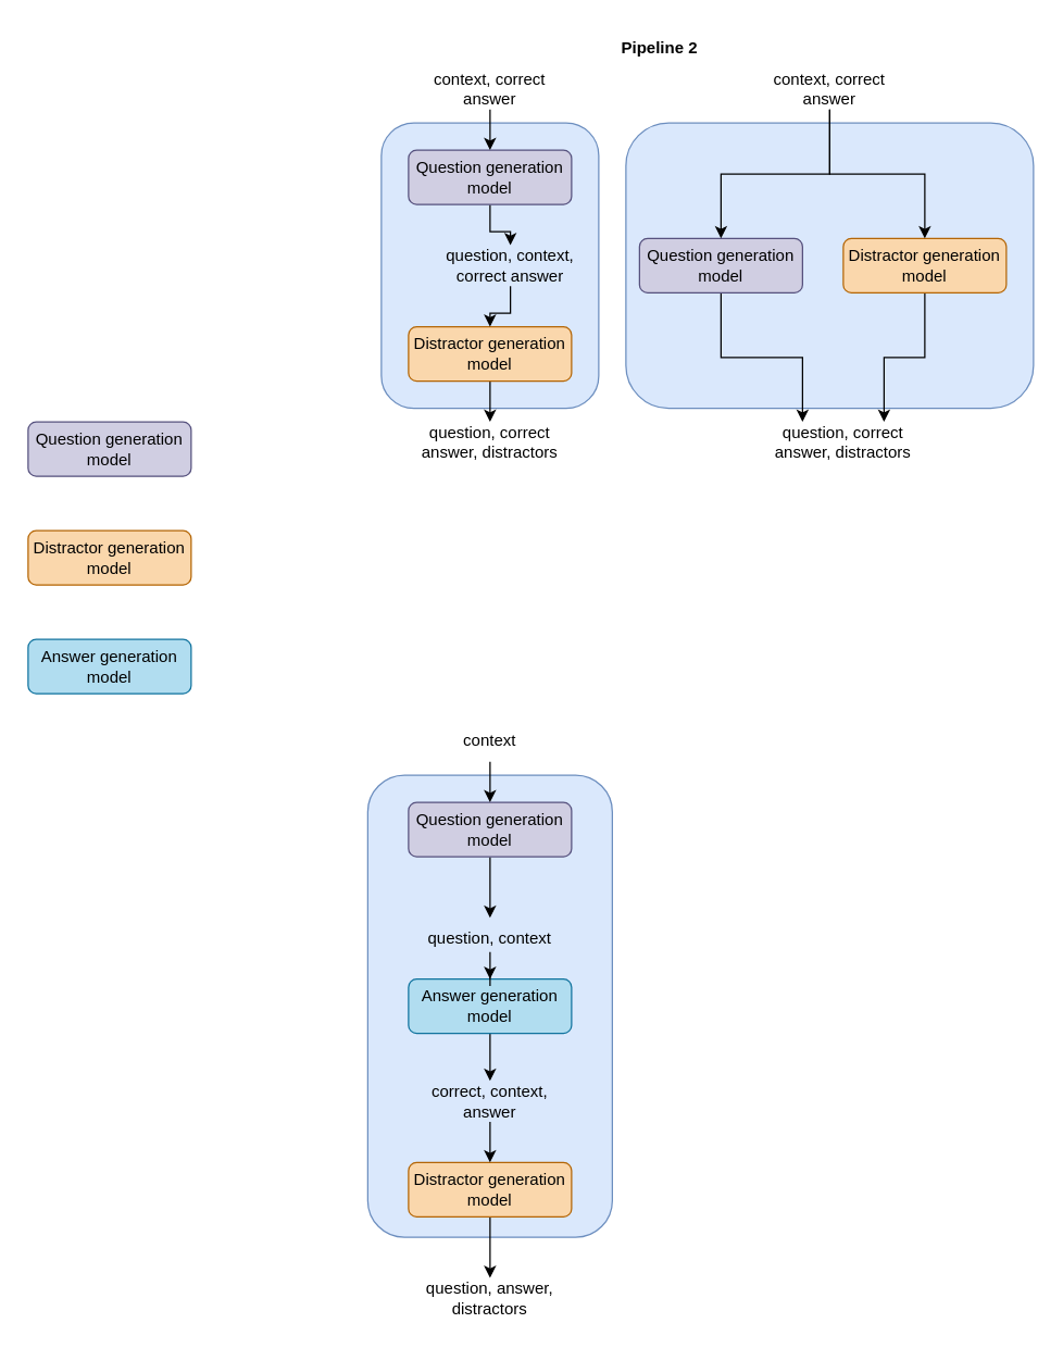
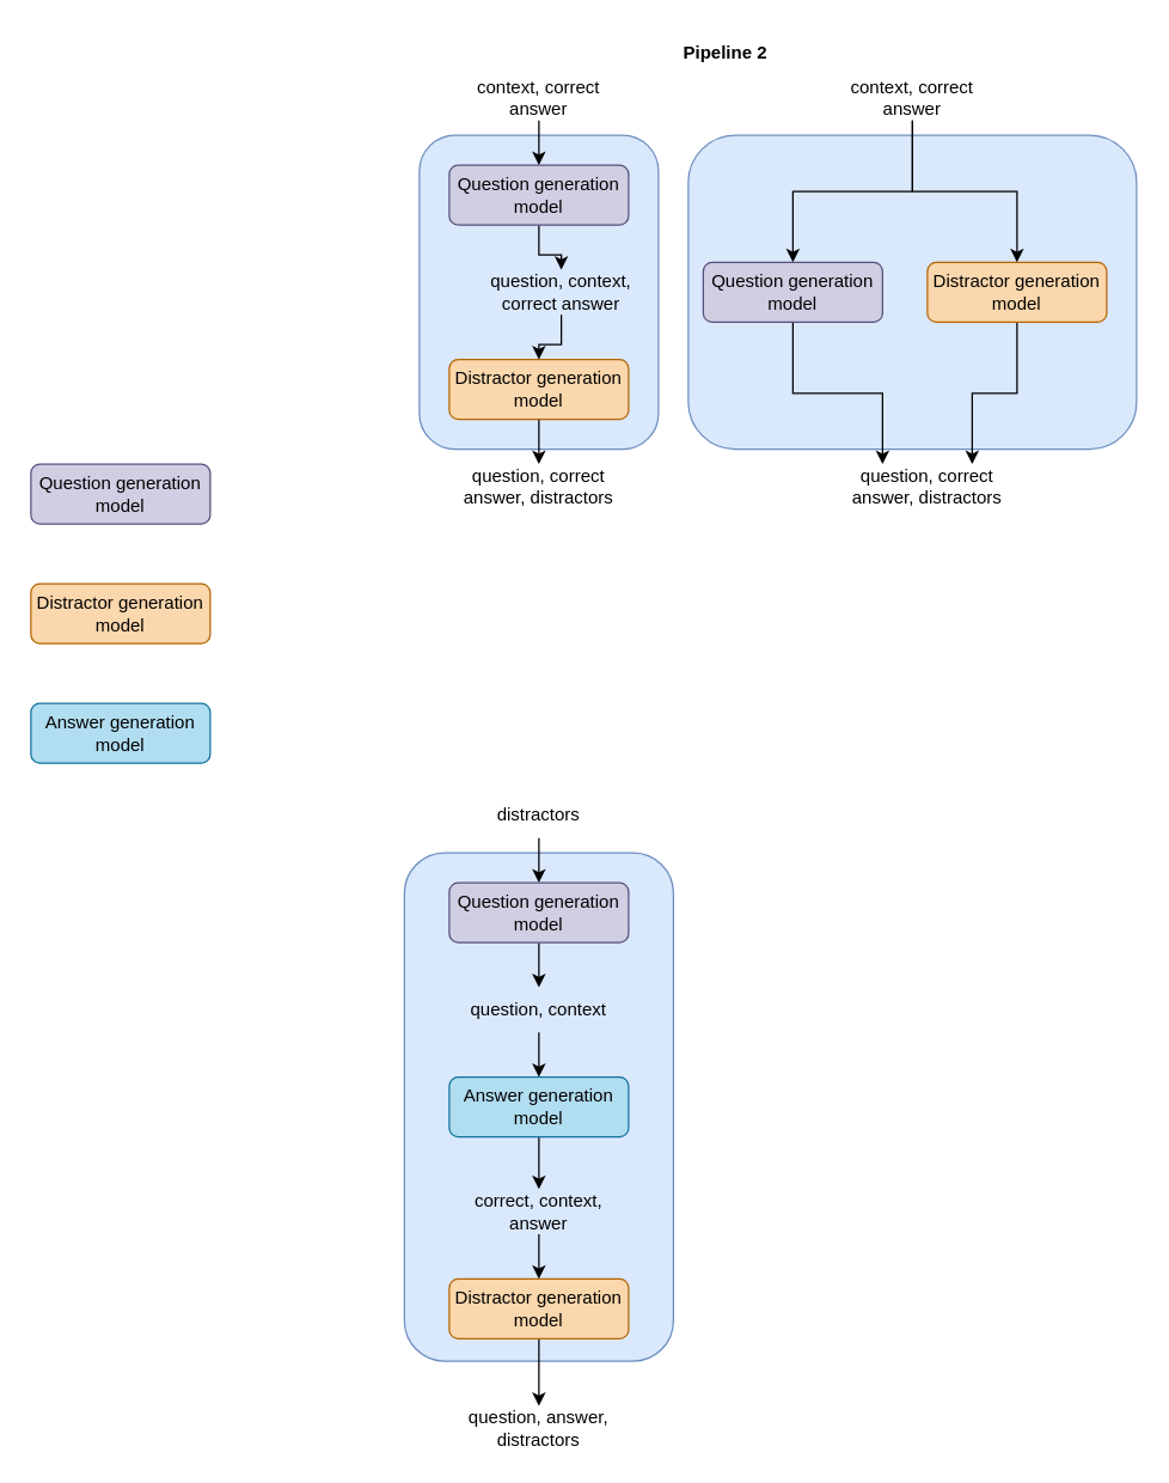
  <mxCell id="0" />
  <mxCell id="1" parent="0" />
  <mxCell id="2" value="" style="rounded=1;whiteSpace=wrap;html=1;fillColor=#dae8fc;strokeColor=#6c8ebf;" parent="1" vertex="1"><mxGeometry x="460" y="90" width="300" height="210" as="geometry" /></mxCell>
  <mxCell id="3" value="" style="rounded=1;whiteSpace=wrap;html=1;fillColor=#dae8fc;strokeColor=#6c8ebf;" parent="1" vertex="1"><mxGeometry x="280" y="90" width="160" height="210" as="geometry" /></mxCell>
  <mxCell id="4" value="" style="rounded=1;whiteSpace=wrap;html=1;fillColor=#dae8fc;strokeColor=#6c8ebf;" parent="1" vertex="1"><mxGeometry x="270" y="570" width="180" height="340" as="geometry" /></mxCell>
  <mxCell id="5" value="Question generation model" style="rounded=1;whiteSpace=wrap;html=1;fillColor=#d0cee2;strokeColor=#56517e;" parent="1" vertex="1"><mxGeometry x="20" y="310" width="120" height="40" as="geometry" /></mxCell>
  <mxCell id="6" value="Distractor generation model" style="rounded=1;whiteSpace=wrap;html=1;fillColor=#fad7ac;strokeColor=#b46504;" parent="1" vertex="1"><mxGeometry x="20" y="390" width="120" height="40" as="geometry" /></mxCell>
  <mxCell id="7" value="Answer generation model" style="rounded=1;whiteSpace=wrap;html=1;fillColor=#b1ddf0;strokeColor=#10739e;" parent="1" vertex="1"><mxGeometry x="20" y="470" width="120" height="40" as="geometry" /></mxCell>
  <mxCell id="8" value="" style="edgeStyle=orthogonalEdgeStyle;rounded=0;orthogonalLoop=1;jettySize=auto;html=1;" parent="1" source="9" target="13" edge="1"><mxGeometry relative="1" as="geometry" /></mxCell>
  <mxCell id="9" value="Question generation model" style="rounded=1;whiteSpace=wrap;html=1;fillColor=#d0cee2;strokeColor=#56517e;" parent="1" vertex="1"><mxGeometry x="300" y="110" width="120" height="40" as="geometry" /></mxCell>
  <mxCell id="10" value="" style="edgeStyle=orthogonalEdgeStyle;rounded=0;orthogonalLoop=1;jettySize=auto;html=1;" parent="1" source="11" target="14" edge="1"><mxGeometry relative="1" as="geometry" /></mxCell>
  <mxCell id="11" value="Distractor generation model" style="rounded=1;whiteSpace=wrap;html=1;fillColor=#fad7ac;strokeColor=#b46504;" parent="1" vertex="1"><mxGeometry x="300" y="240" width="120" height="40" as="geometry" /></mxCell>
  <mxCell id="12" value="" style="edgeStyle=orthogonalEdgeStyle;rounded=0;orthogonalLoop=1;jettySize=auto;html=1;" parent="1" source="13" target="11" edge="1"><mxGeometry relative="1" as="geometry" /></mxCell>
  <mxCell id="13" value="question, context, correct answer" style="text;html=1;align=center;verticalAlign=middle;whiteSpace=wrap;rounded=0;" parent="1" vertex="1"><mxGeometry x="315" y="180" width="120" height="30" as="geometry" /></mxCell>
  <mxCell id="14" value="question, correct answer, distractors" style="text;html=1;align=center;verticalAlign=middle;whiteSpace=wrap;rounded=0;" parent="1" vertex="1"><mxGeometry x="300" y="310" width="120" height="30" as="geometry" /></mxCell>
  <mxCell id="15" style="edgeStyle=orthogonalEdgeStyle;rounded=0;orthogonalLoop=1;jettySize=auto;html=1;entryX=0.5;entryY=0;entryDx=0;entryDy=0;" parent="1" source="16" target="9" edge="1"><mxGeometry relative="1" as="geometry" /></mxCell>
  <mxCell id="16" value="context, correct answer" style="text;html=1;align=center;verticalAlign=middle;whiteSpace=wrap;rounded=0;" parent="1" vertex="1"><mxGeometry x="300" y="50" width="120" height="30" as="geometry" /></mxCell>
  <mxCell id="17" value="" style="edgeStyle=orthogonalEdgeStyle;rounded=0;orthogonalLoop=1;jettySize=auto;html=1;entryX=0.25;entryY=0;entryDx=0;entryDy=0;" parent="1" source="18" target="21" edge="1"><mxGeometry relative="1" as="geometry"><mxPoint x="530" y="245" as="targetPoint" /></mxGeometry></mxCell>
  <mxCell id="18" value="Question generation model" style="rounded=1;whiteSpace=wrap;html=1;fillColor=#d0cee2;strokeColor=#56517e;" parent="1" vertex="1"><mxGeometry x="470" y="175" width="120" height="40" as="geometry" /></mxCell>
  <mxCell id="19" style="edgeStyle=orthogonalEdgeStyle;rounded=0;orthogonalLoop=1;jettySize=auto;html=1;entryX=0.75;entryY=0;entryDx=0;entryDy=0;" parent="1" source="20" target="21" edge="1"><mxGeometry relative="1" as="geometry" /></mxCell>
  <mxCell id="20" value="Distractor generation model" style="rounded=1;whiteSpace=wrap;html=1;fillColor=#fad7ac;strokeColor=#b46504;" parent="1" vertex="1"><mxGeometry x="620" y="175" width="120" height="40" as="geometry" /></mxCell>
  <mxCell id="21" value="question, correct answer, distractors" style="text;html=1;align=center;verticalAlign=middle;whiteSpace=wrap;rounded=0;" parent="1" vertex="1"><mxGeometry x="560" y="310" width="120" height="30" as="geometry" /></mxCell>
  <mxCell id="22" style="edgeStyle=orthogonalEdgeStyle;rounded=0;orthogonalLoop=1;jettySize=auto;html=1;entryX=0.5;entryY=0;entryDx=0;entryDy=0;" parent="1" source="24" target="18" edge="1"><mxGeometry relative="1" as="geometry" /></mxCell>
  <mxCell id="23" style="edgeStyle=orthogonalEdgeStyle;rounded=0;orthogonalLoop=1;jettySize=auto;html=1;entryX=0.5;entryY=0;entryDx=0;entryDy=0;" parent="1" source="24" target="20" edge="1"><mxGeometry relative="1" as="geometry" /></mxCell>
  <mxCell id="24" value="context, correct answer" style="text;html=1;align=center;verticalAlign=middle;whiteSpace=wrap;rounded=0;" parent="1" vertex="1"><mxGeometry x="550" y="50" width="120" height="30" as="geometry" /></mxCell>
  <mxCell id="25" value="" style="edgeStyle=orthogonalEdgeStyle;rounded=0;orthogonalLoop=1;jettySize=auto;html=1;entryX=0.5;entryY=0;entryDx=0;entryDy=0;" parent="1" source="26" target="37" edge="1"><mxGeometry relative="1" as="geometry" /></mxCell>
  <mxCell id="26" value="Question generation model" style="rounded=1;whiteSpace=wrap;html=1;fillColor=#d0cee2;strokeColor=#56517e;" parent="1" vertex="1"><mxGeometry x="300" y="590" width="120" height="40" as="geometry" /></mxCell>
  <mxCell id="27" value="" style="edgeStyle=orthogonalEdgeStyle;rounded=0;orthogonalLoop=1;jettySize=auto;html=1;" parent="1" source="28" target="31" edge="1"><mxGeometry relative="1" as="geometry" /></mxCell>
  <mxCell id="28" value="Distractor generation model" style="rounded=1;whiteSpace=wrap;html=1;fillColor=#fad7ac;strokeColor=#b46504;" parent="1" vertex="1"><mxGeometry x="300" y="855" width="120" height="40" as="geometry" /></mxCell>
  <mxCell id="29" value="" style="edgeStyle=orthogonalEdgeStyle;rounded=0;orthogonalLoop=1;jettySize=auto;html=1;" parent="1" source="30" target="28" edge="1"><mxGeometry relative="1" as="geometry" /></mxCell>
  <mxCell id="30" value="correct, context, answer" style="text;html=1;align=center;verticalAlign=middle;whiteSpace=wrap;rounded=0;" parent="1" vertex="1"><mxGeometry x="300" y="795" width="120" height="30" as="geometry" /></mxCell>
  <mxCell id="31" value="question, answer, distractors" style="text;html=1;align=center;verticalAlign=middle;whiteSpace=wrap;rounded=0;" parent="1" vertex="1"><mxGeometry x="300" y="940" width="120" height="30" as="geometry" /></mxCell>
  <mxCell id="32" style="edgeStyle=orthogonalEdgeStyle;rounded=0;orthogonalLoop=1;jettySize=auto;html=1;entryX=0.5;entryY=0;entryDx=0;entryDy=0;" parent="1" source="33" target="26" edge="1"><mxGeometry relative="1" as="geometry" /></mxCell>
- <mxCell id="33" value="context" style="text;html=1;align=center;verticalAlign=middle;whiteSpace=wrap;rounded=0;" parent="1" vertex="1"><mxGeometry x="300" y="530" width="120" height="30" as="geometry" /></mxCell>
+ <mxCell id="33" value="distractors" style="text;html=1;align=center;verticalAlign=middle;whiteSpace=wrap;rounded=0;" parent="1" vertex="1"><mxGeometry x="300" y="530" width="120" height="30" as="geometry" /></mxCell>
  <mxCell id="34" value="" style="edgeStyle=orthogonalEdgeStyle;rounded=0;orthogonalLoop=1;jettySize=auto;html=1;" parent="1" source="35" target="30" edge="1"><mxGeometry relative="1" as="geometry" /></mxCell>
  <mxCell id="35" value="Answer generation model" style="rounded=1;whiteSpace=wrap;html=1;fillColor=#b1ddf0;strokeColor=#10739e;" parent="1" vertex="1"><mxGeometry x="300" y="720" width="120" height="40" as="geometry" /></mxCell>
  <mxCell id="36" value="" style="edgeStyle=orthogonalEdgeStyle;rounded=0;orthogonalLoop=1;jettySize=auto;html=1;" parent="1" source="37" target="35" edge="1"><mxGeometry relative="1" as="geometry" /></mxCell>
- <mxCell id="37" value="question, context" style="text;html=1;align=center;verticalAlign=middle;whiteSpace=wrap;rounded=0;" parent="1" vertex="1"><mxGeometry x="300" y="675" width="120" height="30" as="geometry" /></mxCell>
+ <mxCell id="37" value="question, context" style="text;html=1;align=center;verticalAlign=middle;whiteSpace=wrap;rounded=0;" parent="1" vertex="1"><mxGeometry x="300" y="660" width="120" height="30" as="geometry" /></mxCell>
  <mxCell id="38" value="&lt;b&gt;Pipeline 2&lt;/b&gt;" style="text;html=1;align=center;verticalAlign=middle;whiteSpace=wrap;rounded=0;" parent="1" vertex="1"><mxGeometry x="455" y="20" width="60" height="30" as="geometry" /></mxCell>
